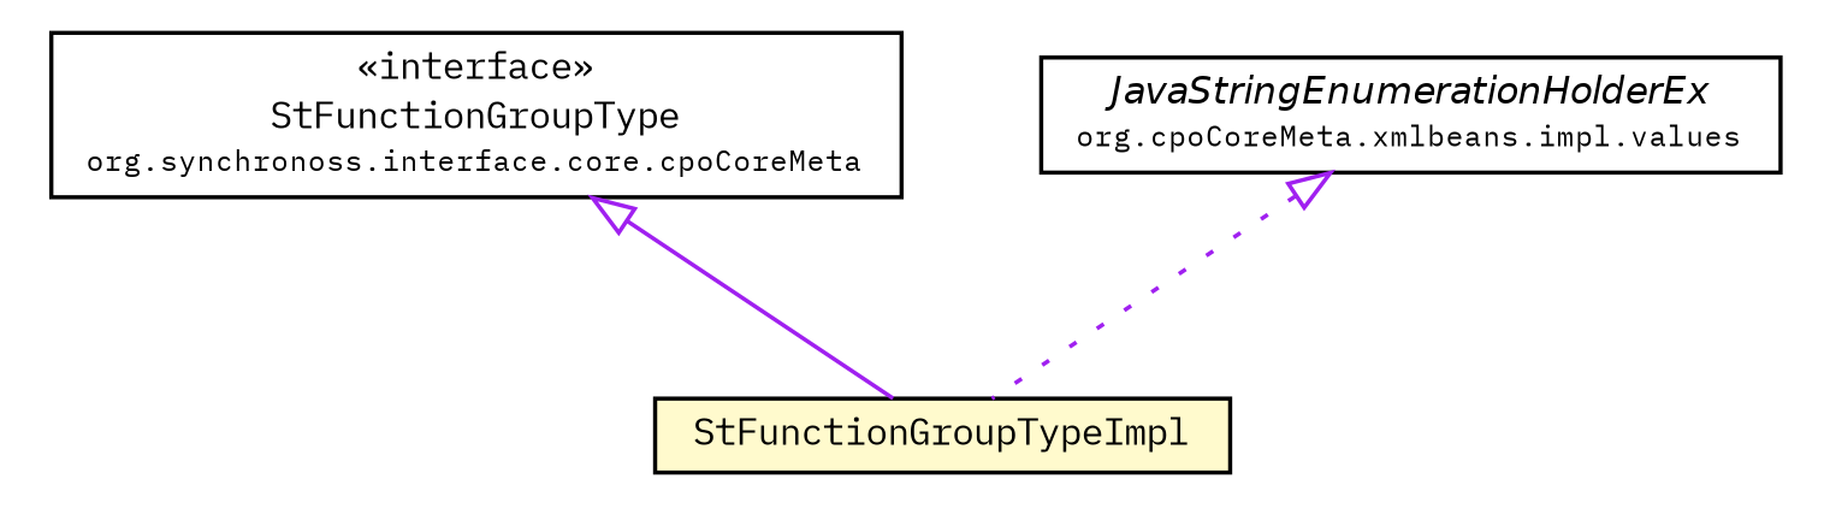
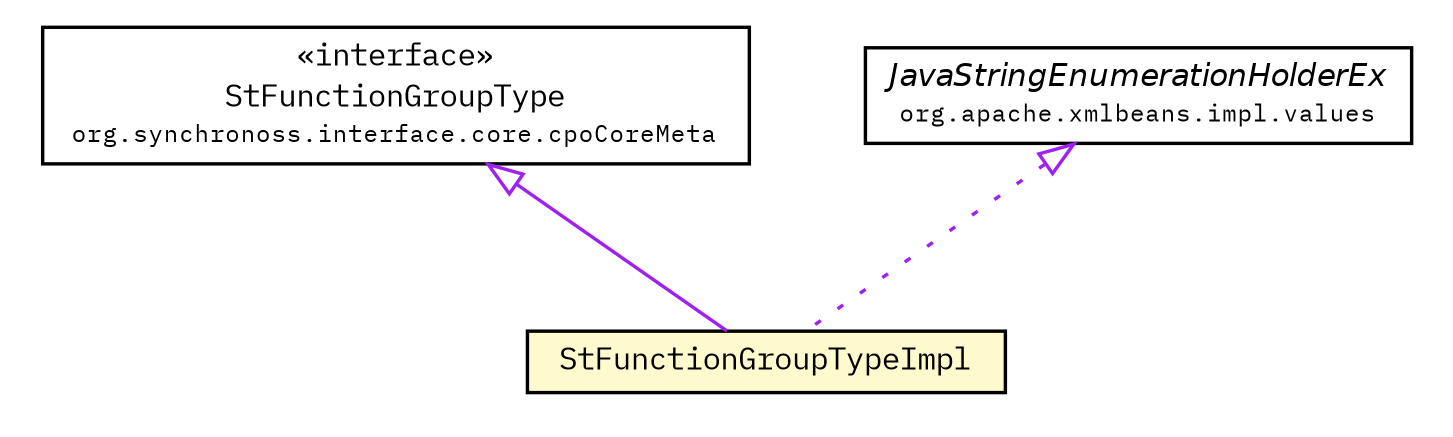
  digraph {
    fontname="IBM Plex Mono"
    node [fontcolor=black fontname="IBM Plex Mono" fontsize=9.0 shape=plaintext]
    edge [arrowtail=empty color=purple dir=back fontname="IBM Plex Mono" fontsize=10 headport=p labelfontname=Helvetica labelfontsize=10 tailport=p]
    n1 [label=<<table border="0" cellborder="1" cellspacing="0" cellpadding="2" port="p" href="../StFunctionGroupType.html"> 		<tr><td><table border="0" cellspacing="0" cellpadding="1"> 			<tr><td> &laquo;interface&raquo; </td></tr> 			<tr><td> StFunctionGroupType </td></tr> 			<tr><td><font point-size="7.0"> org.synchronoss.interface.core.cpoCoreMeta </font></td></tr> 		</table></td></tr> 		</table>>]
    n2 [label=<<table border="0" cellborder="1" cellspacing="0" cellpadding="2" port="p" bgcolor="lemonChiffon" href="./StFunctionGroupTypeImpl.html"> 		<tr><td><table border="0" cellspacing="0" cellpadding="1"> 			<tr><td> StFunctionGroupTypeImpl </td></tr> 		</table></td></tr> 		</table>>]
-   n3 [label=<<table border="0" cellborder="1" cellspacing="0" cellpadding="2" port="p" href="http://java.sun.com/j2se/1.4.2/docs/api/org/apache/xmlbeans/impl/values/JavaStringEnumerationHolderEx.html"> 		<tr><td><table border="0" cellspacing="0" cellpadding="1"> 			<tr><td><font face="Helvetica-Oblique"> JavaStringEnumerationHolderEx </font></td></tr> 			<tr><td><font point-size="7.0"> org.cpoCoreMeta.xmlbeans.impl.values </font></td></tr> 		</table></td></tr> 		</table>>]
+   n3 [label=<<table border="0" cellborder="1" cellspacing="0" cellpadding="2" port="p" href="http://java.sun.com/j2se/1.4.2/docs/api/org/apache/xmlbeans/impl/values/JavaStringEnumerationHolderEx.html"> 		<tr><td><table border="0" cellspacing="0" cellpadding="1"> 			<tr><td><font face="Helvetica-Oblique"> JavaStringEnumerationHolderEx </font></td></tr> 			<tr><td><font point-size="7.0"> org.apache.xmlbeans.impl.values </font></td></tr> 		</table></td></tr> 		</table>>]
    n1 -> n2 [style=solid]
    n3 -> n2 [style=dotted]
  }
